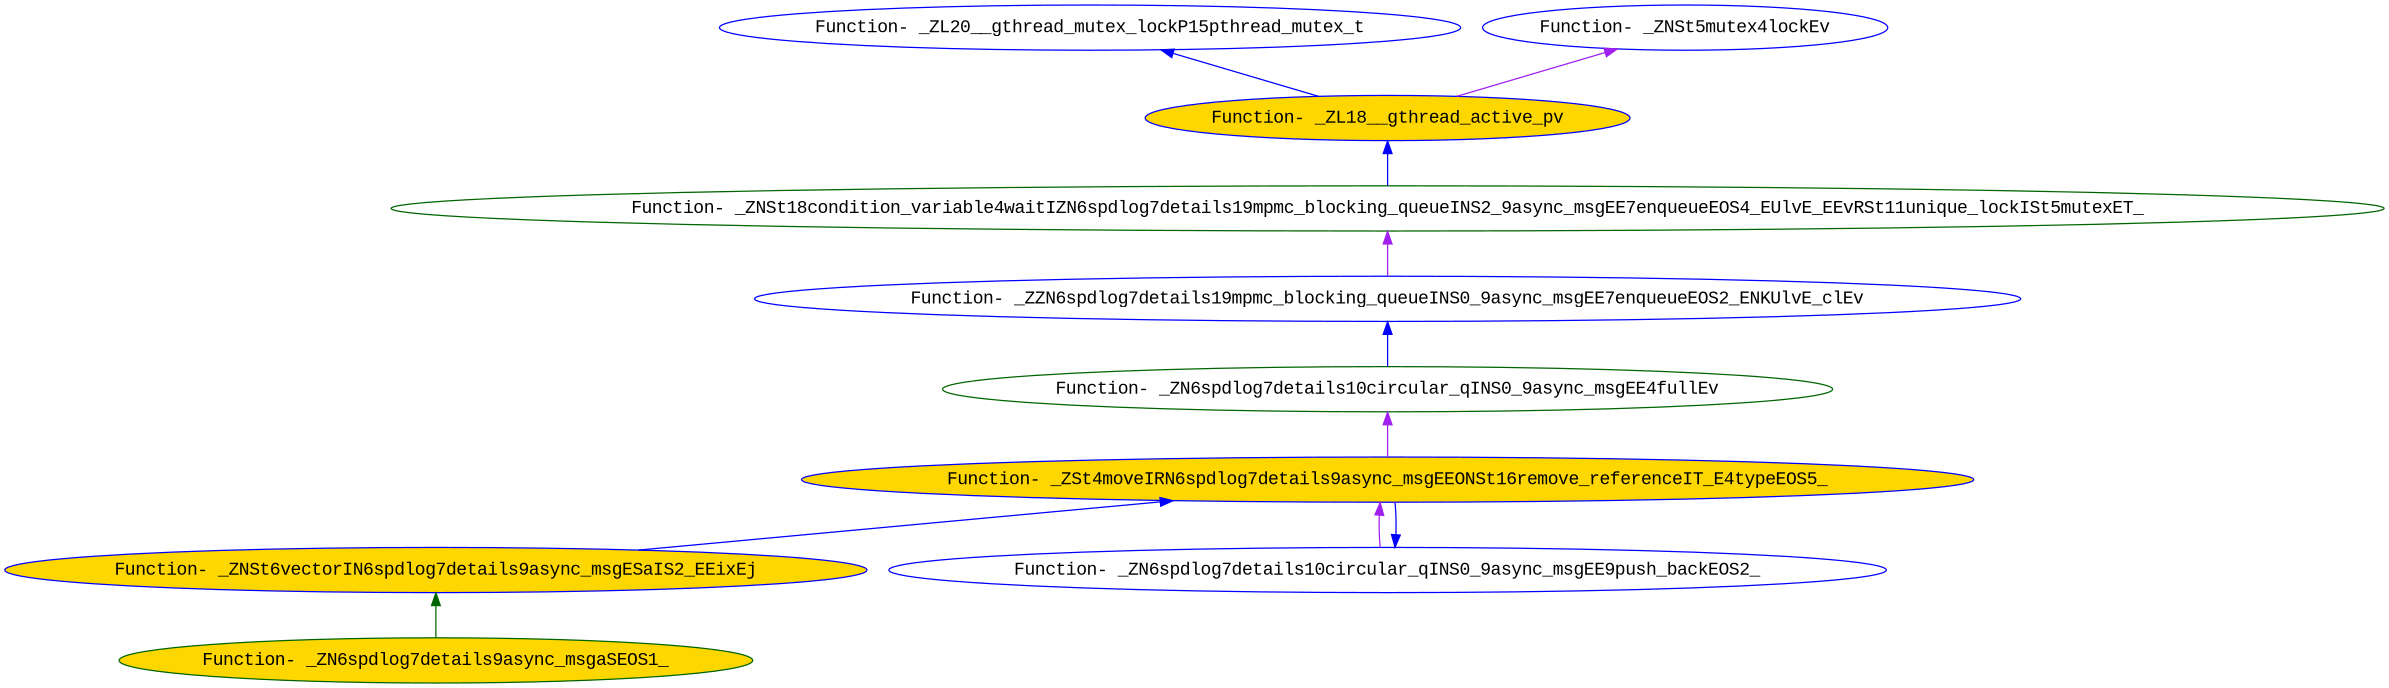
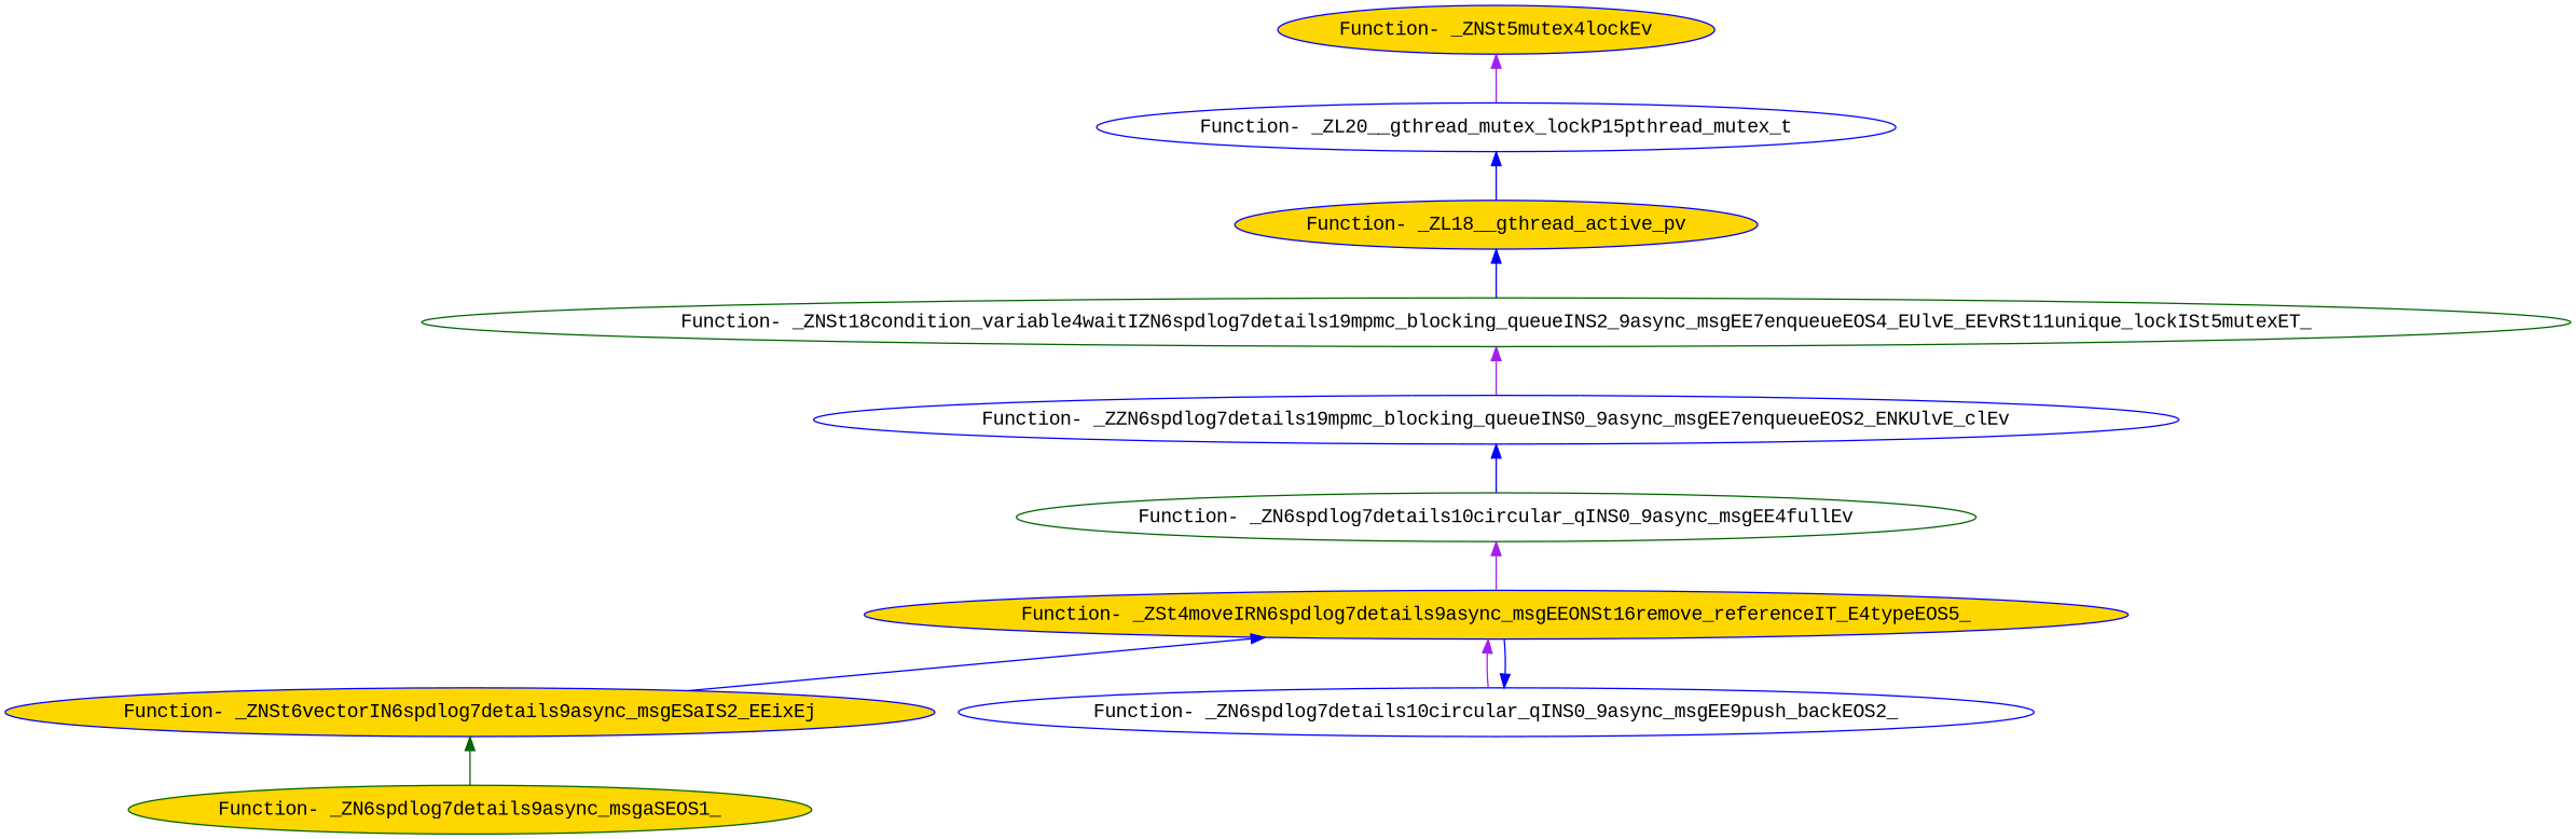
  digraph {
    fontname="Liberation Mono"
    node [color=blue fillcolor=gold fontname="Liberation Mono" style=filled]
    edge [color=blue dir=back fontname="Liberation Mono"]
    "Function- _ZN6spdlog7details9async_msgaSEOS1_" [color=darkgreen]
    "Function- _ZNSt6vectorIN6spdlog7details9async_msgESaIS2_EEixEj"
    "Function- _ZSt4moveIRN6spdlog7details9async_msgEEONSt16remove_referenceIT_E4typeEOS5_"
    "Function- _ZN6spdlog7details10circular_qINS0_9async_msgEE9push_backEOS2_" [fillcolor=white]
    "Function- _ZN6spdlog7details10circular_qINS0_9async_msgEE4fullEv" [color=darkgreen fillcolor=white]
    "Function- _ZZN6spdlog7details19mpmc_blocking_queueINS0_9async_msgEE7enqueueEOS2_ENKUlvE_clEv" [fillcolor=white]
    "Function- _ZNSt18condition_variable4waitIZN6spdlog7details19mpmc_blocking_queueINS2_9async_msgEE7enqueueEOS4_EUlvE_EEvRSt11unique_lockISt5mutexET_" [color=darkgreen fillcolor=white]
    "Function- _ZL18__gthread_active_pv"
    "Function- _ZL20__gthread_mutex_lockP15pthread_mutex_t" [fillcolor=white]
-   "Function- _ZNSt5mutex4lockEv" [fillcolor=white]
+   "Function- _ZNSt5mutex4lockEv"
    "Function- _ZNSt6vectorIN6spdlog7details9async_msgESaIS2_EEixEj" -> "Function- _ZN6spdlog7details9async_msgaSEOS1_" [color=darkgreen]
    "Function- _ZSt4moveIRN6spdlog7details9async_msgEEONSt16remove_referenceIT_E4typeEOS5_" -> "Function- _ZNSt6vectorIN6spdlog7details9async_msgESaIS2_EEixEj"
    "Function- _ZSt4moveIRN6spdlog7details9async_msgEEONSt16remove_referenceIT_E4typeEOS5_" -> "Function- _ZN6spdlog7details10circular_qINS0_9async_msgEE9push_backEOS2_" [color=purple]
    "Function- _ZN6spdlog7details10circular_qINS0_9async_msgEE9push_backEOS2_" -> "Function- _ZSt4moveIRN6spdlog7details9async_msgEEONSt16remove_referenceIT_E4typeEOS5_"
    "Function- _ZN6spdlog7details10circular_qINS0_9async_msgEE4fullEv" -> "Function- _ZSt4moveIRN6spdlog7details9async_msgEEONSt16remove_referenceIT_E4typeEOS5_" [color=purple]
    "Function- _ZZN6spdlog7details19mpmc_blocking_queueINS0_9async_msgEE7enqueueEOS2_ENKUlvE_clEv" -> "Function- _ZN6spdlog7details10circular_qINS0_9async_msgEE4fullEv"
    "Function- _ZNSt18condition_variable4waitIZN6spdlog7details19mpmc_blocking_queueINS2_9async_msgEE7enqueueEOS4_EUlvE_EEvRSt11unique_lockISt5mutexET_" -> "Function- _ZZN6spdlog7details19mpmc_blocking_queueINS0_9async_msgEE7enqueueEOS2_ENKUlvE_clEv" [color=purple]
    "Function- _ZL18__gthread_active_pv" -> "Function- _ZNSt18condition_variable4waitIZN6spdlog7details19mpmc_blocking_queueINS2_9async_msgEE7enqueueEOS4_EUlvE_EEvRSt11unique_lockISt5mutexET_"
    "Function- _ZL20__gthread_mutex_lockP15pthread_mutex_t" -> "Function- _ZL18__gthread_active_pv"
-   "Function- _ZNSt5mutex4lockEv" -> "Function- _ZL18__gthread_active_pv" [color=purple]
+   "Function- _ZNSt5mutex4lockEv" -> "Function- _ZL20__gthread_mutex_lockP15pthread_mutex_t" [color=purple]
  }
